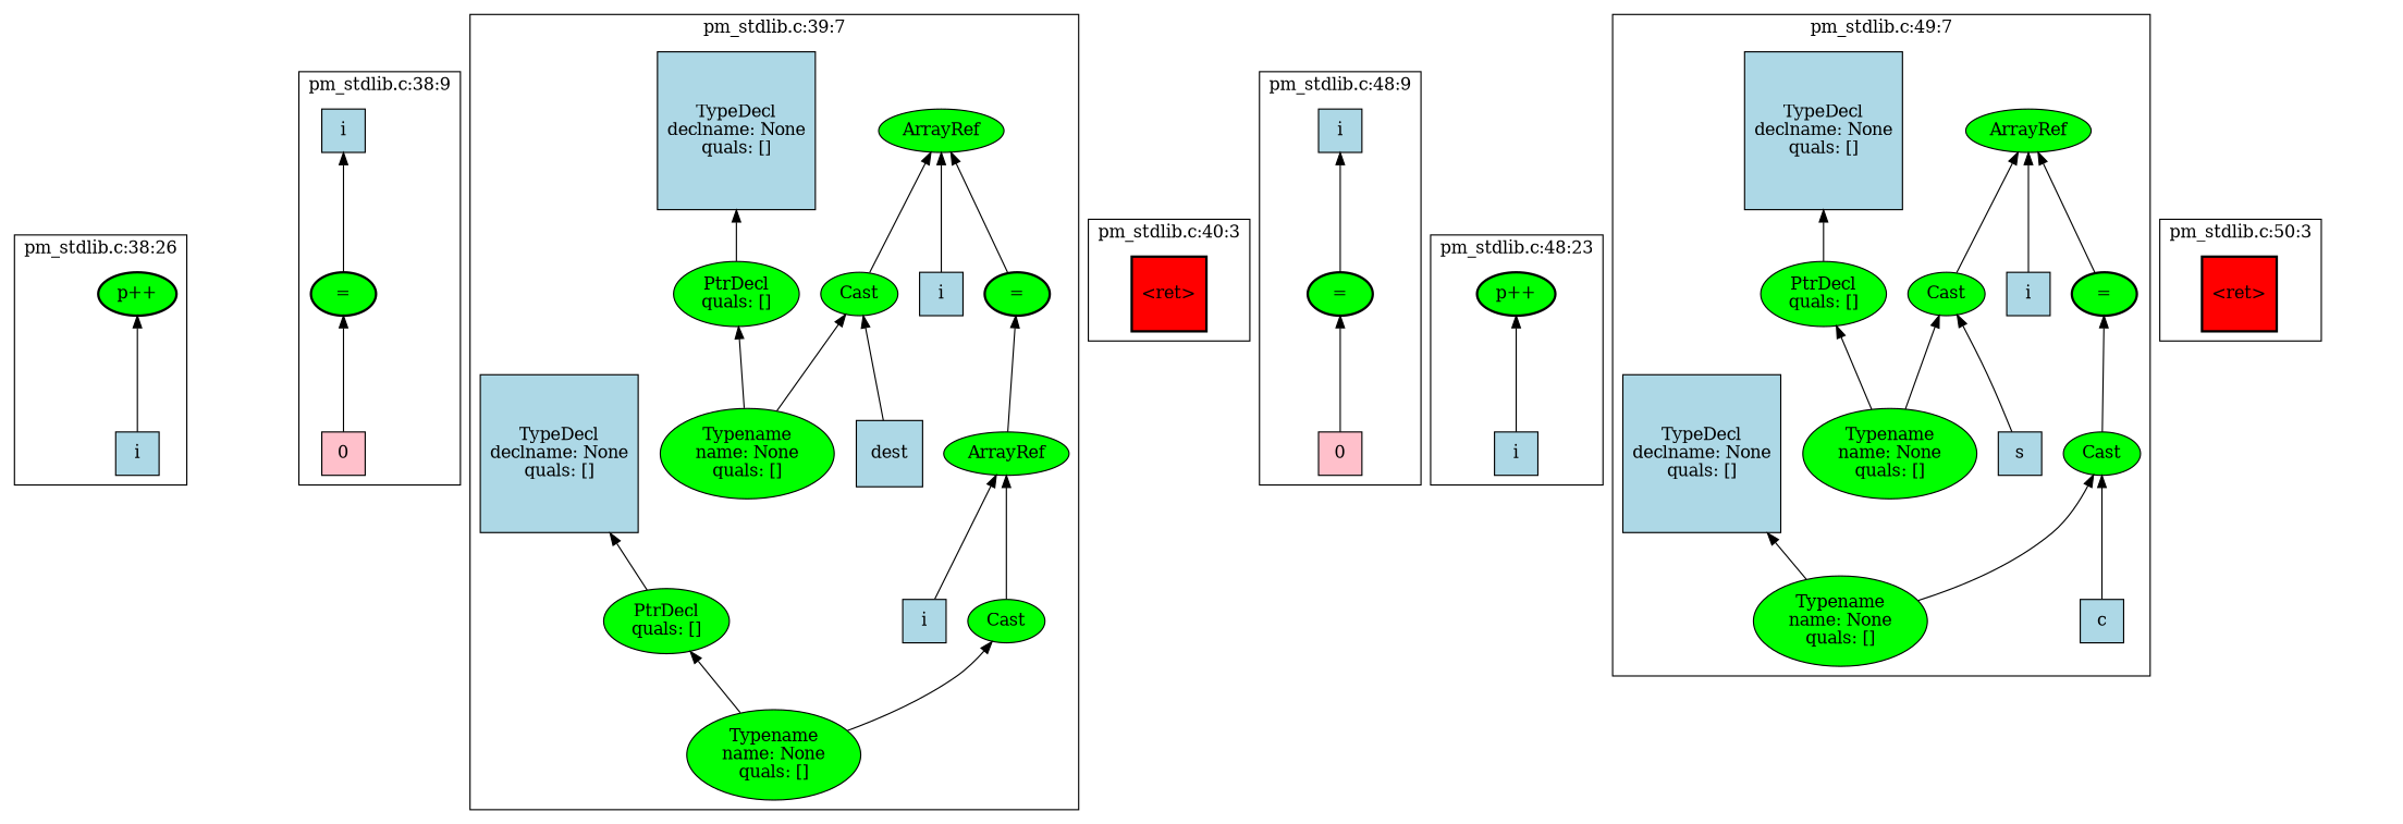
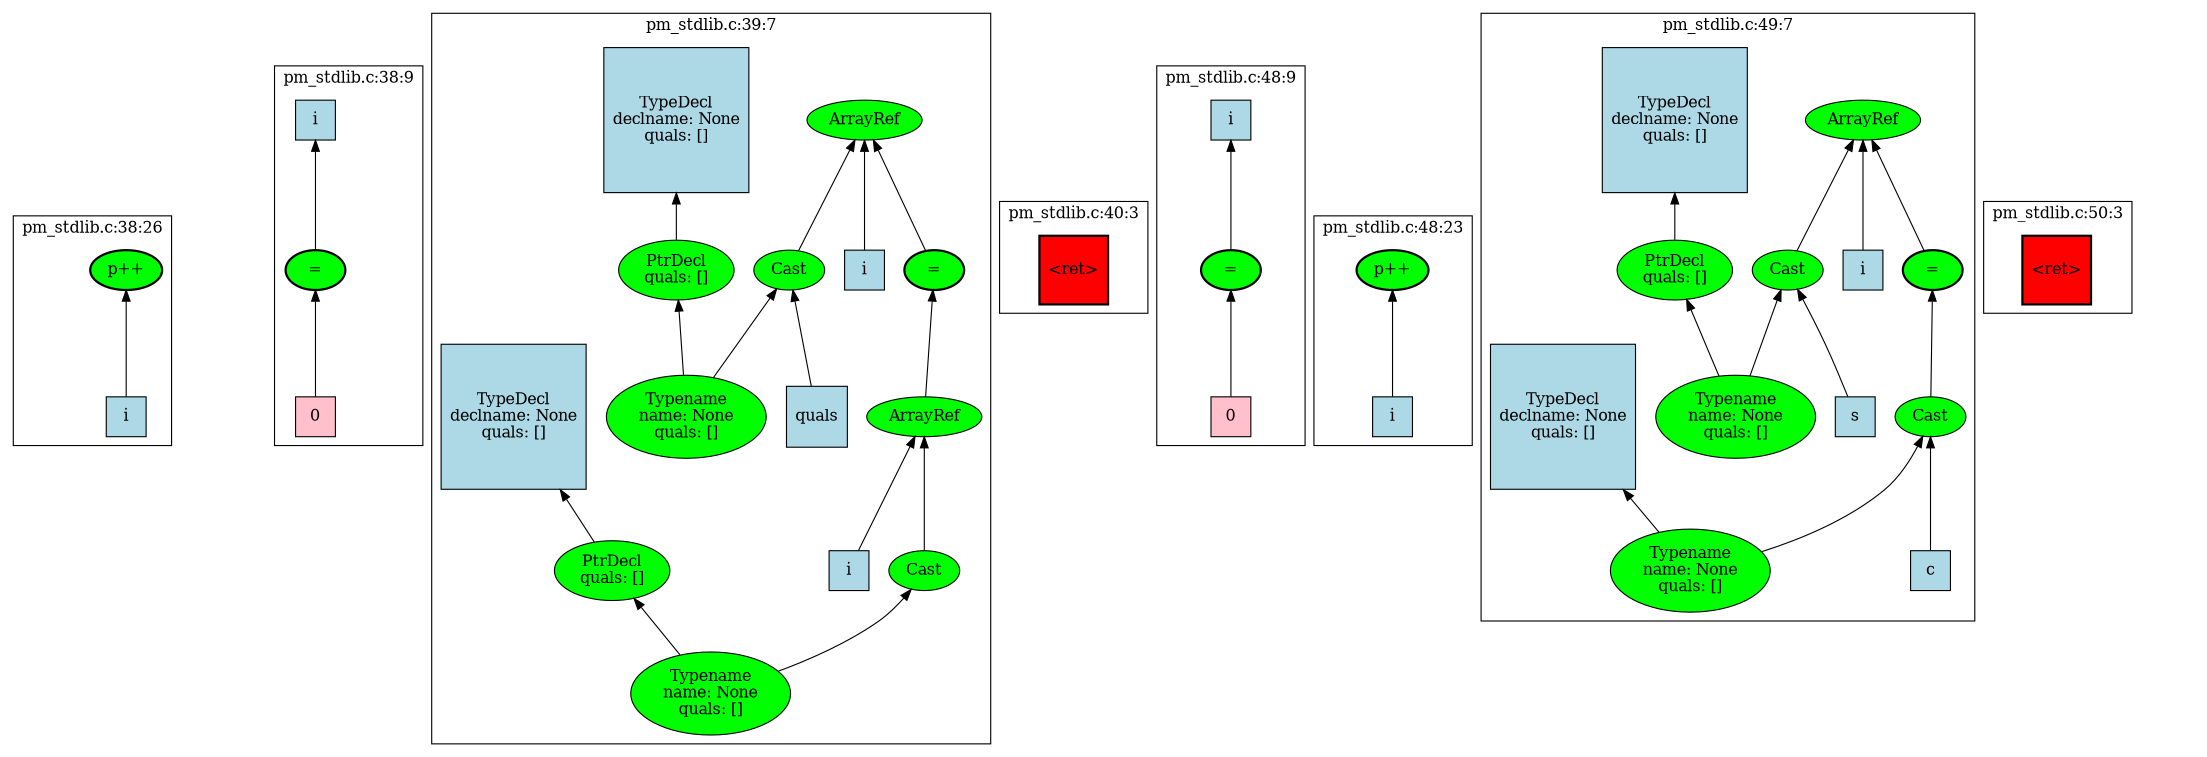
  strict graph {
    newrank=true
    node [fillcolor=green style=filled]
    edge [dir=back]
    n1 [height=0.5 label="p++" style="filled,bold" width=0.75]
    n2 [fillcolor=lightblue height=0.5 label=i shape=square width=0.5]
    rank2 [height=0.5 style=invis width=0.013889 fillcolor=""]
    n4 [height=0.5 label="=" style="filled,bold" width=0.75]
    n5 [height=0.5 label="=" style="filled,bold" width=0.75]
    n6 [fillcolor=red height=0.65278 label="\<ret\>" shape=square style="filled,bold" width=0.65278]
    n7 [height=0.5 label="=" style="filled,bold" width=0.75]
    n8 [height=0.5 label="p++" style="filled,bold" width=0.75]
    n9 [height=0.5 label="=" style="filled,bold" width=0.75]
    n10 [fillcolor=red height=0.65278 label="\<ret\>" shape=square style="filled,bold" width=0.65278]
    end [height=0.5 style=invis width=0.013889 fillcolor=""]
    n12 [height=0.5 label=ArrayRef width=1.2277]
    n13 [height=0.5 label=Cast width=0.75]
    n14 [fillcolor=lightblue height=0.5 label=i shape=square width=0.5]
    n15 [height=1.041 label="Typename\nname: None\nquals: []" width=1.6303]
    n16 [height=0.5 label=ArrayRef width=1.2277]
    n17 [height=0.5 label=Cast width=0.75]
    n18 [fillcolor=lightblue height=0.5 label=i shape=square width=0.5]
    n19 [height=1.041 label="Typename\nname: None\nquals: []" width=1.6303]
-   n20 [fillcolor=lightblue height=0.52778 label=dest shape=square width=0.52778]
+   n20 [fillcolor=lightblue height=0.52778 label=quals shape=square width=0.52778]
    n21 [height=0.74639 label="PtrDecl\nquals: []" width=1.2178]
    n22 [fillcolor=lightblue height=1.4722 label="TypeDecl\ndeclname: None\nquals: []" shape=square width=1.4722]
    n23 [height=0.74639 label="PtrDecl\nquals: []" width=1.2178]
    n24 [fillcolor=lightblue height=1.4722 label="TypeDecl\ndeclname: None\nquals: []" shape=square width=1.4722]
    n25 [fillcolor=pink height=0.5 label=0 shape=square width=0.5]
    n26 [fillcolor=lightblue height=0.5 label=i shape=square width=0.5]
    n27 [fillcolor=lightblue height=0.5 label=i shape=square width=0.5]
    n28 [fillcolor=pink height=0.5 label=0 shape=square width=0.5]
    n29 [fillcolor=lightblue height=0.5 label=i shape=square width=0.5]
    n30 [height=0.5 label=Cast width=0.75]
    n31 [height=1.041 label="Typename\nname: None\nquals: []" width=1.6303]
    n32 [fillcolor=lightblue height=0.5 label=c shape=square width=0.5]
    n33 [height=0.5 label=ArrayRef width=1.2277]
    n34 [height=0.5 label=Cast width=0.75]
    n35 [fillcolor=lightblue height=0.5 label=i shape=square width=0.5]
    n36 [height=1.041 label="Typename\nname: None\nquals: []" width=1.6303]
    n37 [fillcolor=lightblue height=0.5 label=s shape=square width=0.5]
    n38 [height=0.74639 label="PtrDecl\nquals: []" width=1.2178]
    n39 [fillcolor=lightblue height=1.4722 label="TypeDecl\ndeclname: None\nquals: []" shape=square width=1.4722]
    n40 [fillcolor=lightblue height=1.4722 label="TypeDecl\ndeclname: None\nquals: []" shape=square width=1.4722]
    rank1 [height=0.5 style=invis width=0.013889 fillcolor=""]
    subgraph cluster_1 {
      label="pm_stdlib.c:38:26"
      n1
      n2
    }
    subgraph sub_2 {
      rank=same
      rankdir=LR
      n1
      rank2
      n4
      n5
      n6
      n7
      n8
      n9
      n10
      end
    }
    subgraph cluster_3 {
      label="pm_stdlib.c:39:7"
      n5
      n12
      n13
      n14
      n15
      n16
      n17
      n18
      n19
      n20
      n21
      n22
      n23
      n24
    }
    subgraph cluster_4 {
      label="pm_stdlib.c:40:3"
      n6
    }
    subgraph cluster_5 {
      label="pm_stdlib.c:48:9"
      n7
      n25
      n26
    }
    subgraph cluster_6 {
      label="pm_stdlib.c:48:23"
      n8
      n27
    }
    subgraph cluster_7 {
      label="pm_stdlib.c:38:9"
      n4
      n28
      n29
    }
    subgraph cluster_8 {
      label="pm_stdlib.c:49:7"
      n9
      n30
      n31
      n32
      n33
      n34
      n35
      n36
      n37
      n38
      n39
      n40
    }
    subgraph cluster_9 {
      label="pm_stdlib.c:50:3"
      n10
    }
    n1 -- n2
    n1 -- n5 [style=invis dir=""]
    rank2 -- n4 [style=invis dir=""]
    n4 -- n1 [style=invis dir=""]
    n4 -- n28
    n5 -- n6 [style=invis dir=""]
    n5 -- n12
    n6 -- n7 [style=invis dir=""]
    n7 -- n8 [style=invis dir=""]
    n7 -- n25
    n8 -- n9 [style=invis dir=""]
    n8 -- n27
    n9 -- n10 [style=invis dir=""]
    n9 -- n30
    n10 -- end [style=invis dir=""]
    n12 -- n13
    n12 -- n14
    n13 -- n15
    n16 -- n5
    n16 -- n17
    n16 -- n18
    n17 -- n19
    n17 -- n20
    n21 -- n19
    n22 -- n21
    n23 -- n15
    n24 -- n23
    n26 -- n7
    n29 -- n4
    n30 -- n31
    n30 -- n32
    n33 -- n9
    n33 -- n34
    n33 -- n35
    n34 -- n36
    n34 -- n37
    n38 -- n36
    n39 -- n38
    n40 -- n31
    rank1 -- rank2 [style=invis dir=""]
  }
